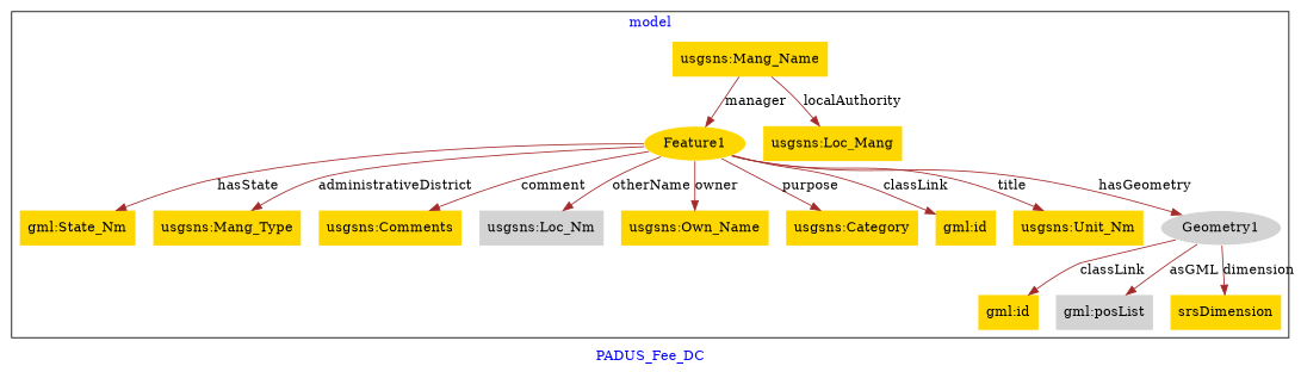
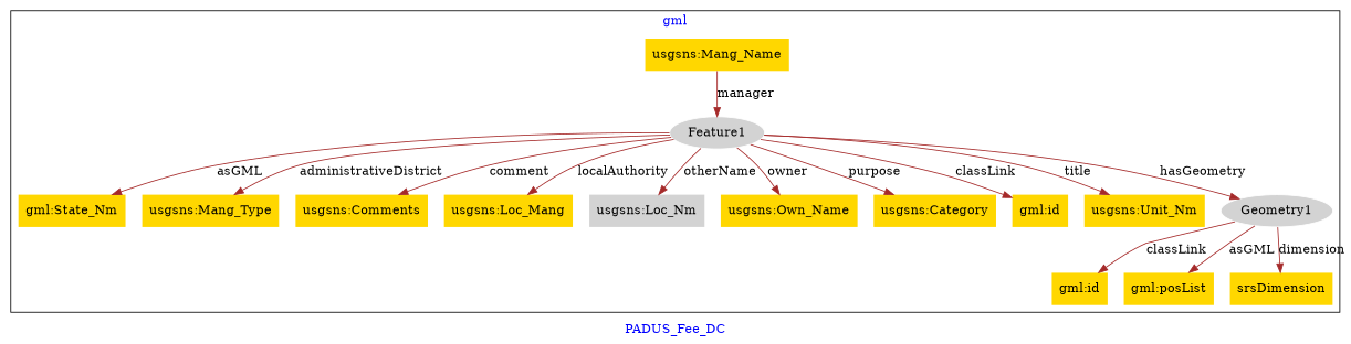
  digraph {
    fontcolor=blue
    label=PADUS_Fee_DC
    remincross=true
    node [fillcolor=gold style=filled shape=plaintext]
    edge [color=brown fontcolor=black]
-   n1 [color=white label=Feature1 shape=""]
+   n1 [color=white fillcolor=lightgray label=Feature1 shape=""]
    n2 [label="gml:State_Nm"]
    n3 [label="usgsns:Mang_Type"]
    n4 [label="usgsns:Comments"]
    n5 [label="usgsns:Loc_Mang"]
    n6 [label="usgsns:Mang_Name"]
    n7 [fillcolor=lightgray label="usgsns:Loc_Nm"]
    n8 [label="usgsns:Own_Name"]
    n9 [label="usgsns:Category"]
    n10 [label="gml:id"]
    n11 [label="usgsns:Unit_Nm"]
    n12 [color=white fillcolor=lightgray label=Geometry1 shape=""]
    n13 [label="gml:id"]
-   n14 [fillcolor=lightgray label="gml:posList"]
+   n14 [label="gml:posList"]
    n15 [label=srsDimension]
    subgraph cluster_1 {
-     label=model
+     label=gml
      n1
      n2
      n3
      n4
      n5
      n6
      n7
      n8
      n9
      n10
      n11
      n12
      n13
      n14
      n15
    }
-   n1 -> n2 [label=hasState]
+   n1 -> n2 [label=asGML]
    n1 -> n3 [label=administrativeDistrict]
    n1 -> n4 [label=comment]
-   n6 -> n5 [label=localAuthority]
+   n1 -> n5 [label=localAuthority]
    n1 -> n7 [label=otherName]
    n1 -> n8 [label=owner]
    n1 -> n9 [label=purpose]
    n1 -> n10 [label=classLink]
    n1 -> n11 [label=title]
    n1 -> n12 [label=hasGeometry]
    n6 -> n1 [label=manager]
    n12 -> n13 [label=classLink]
    n12 -> n14 [label=asGML]
    n12 -> n15 [label=dimension]
  }
